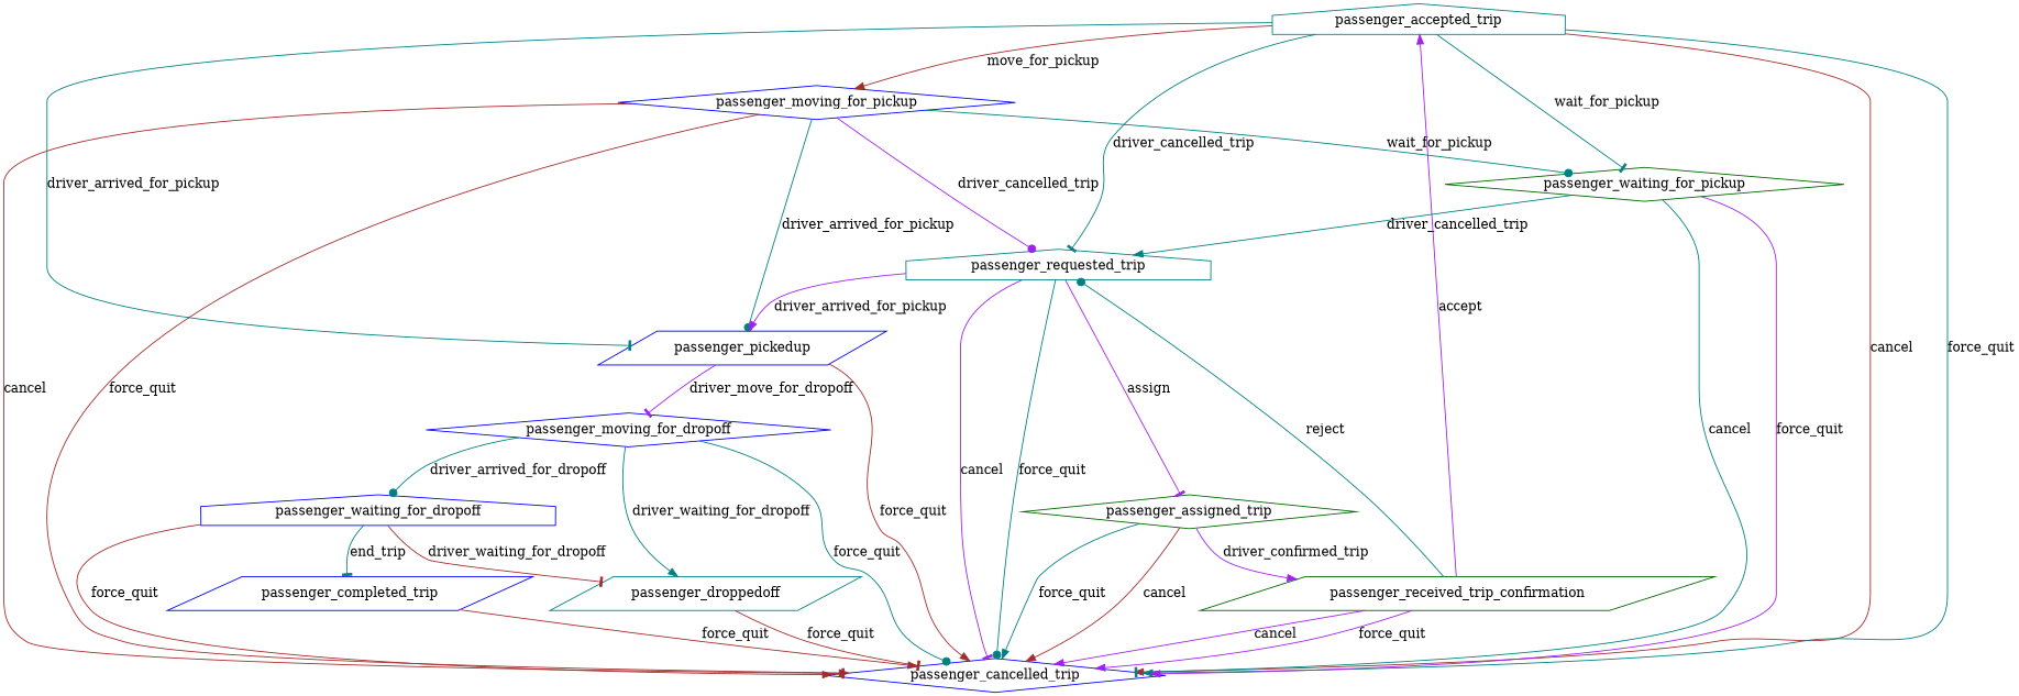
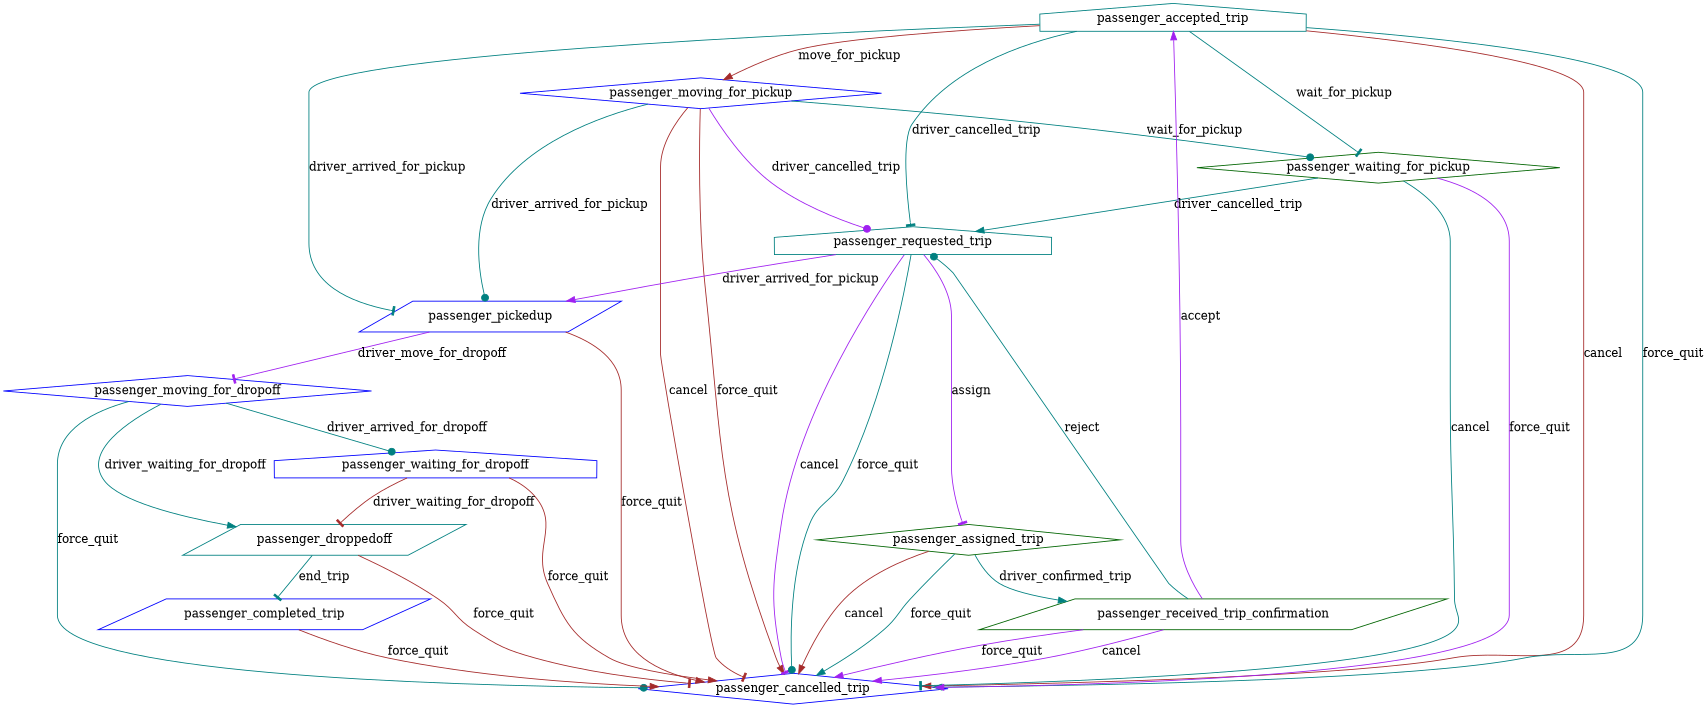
  digraph {
    node [color=blue shape=diamond]
    edge [arrowhead=normal color=teal]
    passenger_accepted_trip [color=teal shape=house]
    passenger_moving_for_pickup
    passenger_waiting_for_pickup [color=darkgreen]
    passenger_requested_trip [color=teal shape=house]
    passenger_pickedup [shape=parallelogram]
    passenger_cancelled_trip
    passenger_assigned_trip [color=darkgreen]
    passenger_moving_for_dropoff
    passenger_received_trip_confirmation [color=darkgreen shape=parallelogram]
    passenger_droppedoff [color=teal shape=parallelogram]
    passenger_waiting_for_dropoff [shape=house]
    passenger_completed_trip [shape=parallelogram]
    passenger_accepted_trip -> passenger_moving_for_pickup [color=brown label=move_for_pickup]
    passenger_accepted_trip -> passenger_waiting_for_pickup [arrowhead=tee label=wait_for_pickup]
    passenger_accepted_trip -> passenger_requested_trip [arrowhead=tee label=driver_cancelled_trip]
    passenger_accepted_trip -> passenger_pickedup [arrowhead=tee label=driver_arrived_for_pickup]
    passenger_accepted_trip -> passenger_cancelled_trip [color=brown label=cancel]
    passenger_accepted_trip -> passenger_cancelled_trip [label=force_quit]
    passenger_moving_for_pickup -> passenger_waiting_for_pickup [arrowhead=dot label=wait_for_pickup]
    passenger_moving_for_pickup -> passenger_requested_trip [arrowhead=dot color=purple label=driver_cancelled_trip]
    passenger_moving_for_pickup -> passenger_pickedup [arrowhead=dot label=driver_arrived_for_pickup]
    passenger_moving_for_pickup -> passenger_cancelled_trip [arrowhead=tee color=brown label=cancel]
    passenger_moving_for_pickup -> passenger_cancelled_trip [color=brown label=force_quit]
    passenger_waiting_for_pickup -> passenger_requested_trip [label=driver_cancelled_trip]
    passenger_waiting_for_pickup -> passenger_cancelled_trip [arrowhead=tee label=cancel]
    passenger_waiting_for_pickup -> passenger_cancelled_trip [color=purple label=force_quit]
    passenger_requested_trip -> passenger_pickedup [color=purple label=driver_arrived_for_pickup]
    passenger_requested_trip -> passenger_cancelled_trip [arrowhead=tee color=purple label=cancel]
    passenger_requested_trip -> passenger_cancelled_trip [arrowhead=dot label=force_quit]
    passenger_requested_trip -> passenger_assigned_trip [arrowhead=tee color=purple label=assign]
    passenger_pickedup -> passenger_cancelled_trip [color=brown label=force_quit]
    passenger_pickedup -> passenger_moving_for_dropoff [arrowhead=tee color=purple label=driver_move_for_dropoff]
    passenger_assigned_trip -> passenger_cancelled_trip [color=brown label=cancel]
    passenger_assigned_trip -> passenger_cancelled_trip [label=force_quit]
-   passenger_assigned_trip -> passenger_received_trip_confirmation [color=purple label=driver_confirmed_trip]
+   passenger_assigned_trip -> passenger_received_trip_confirmation [label=driver_confirmed_trip]
    passenger_moving_for_dropoff -> passenger_cancelled_trip [arrowhead=dot label=force_quit]
    passenger_moving_for_dropoff -> passenger_droppedoff [label=driver_waiting_for_dropoff]
    passenger_moving_for_dropoff -> passenger_waiting_for_dropoff [arrowhead=dot label=driver_arrived_for_dropoff]
    passenger_received_trip_confirmation -> passenger_accepted_trip [color=purple label=accept]
    passenger_received_trip_confirmation -> passenger_requested_trip [arrowhead=dot label=reject]
    passenger_received_trip_confirmation -> passenger_cancelled_trip [color=purple label=cancel]
    passenger_received_trip_confirmation -> passenger_cancelled_trip [color=purple label=force_quit]
    passenger_droppedoff -> passenger_cancelled_trip [arrowhead=tee color=brown label=force_quit]
-   passenger_waiting_for_dropoff -> passenger_completed_trip [arrowhead=tee label=end_trip]
+   passenger_droppedoff -> passenger_completed_trip [arrowhead=tee label=end_trip]
    passenger_waiting_for_dropoff -> passenger_cancelled_trip [color=brown label=force_quit]
    passenger_waiting_for_dropoff -> passenger_droppedoff [arrowhead=tee color=brown label=driver_waiting_for_dropoff]
    passenger_completed_trip -> passenger_cancelled_trip [color=brown label=force_quit]
  }
